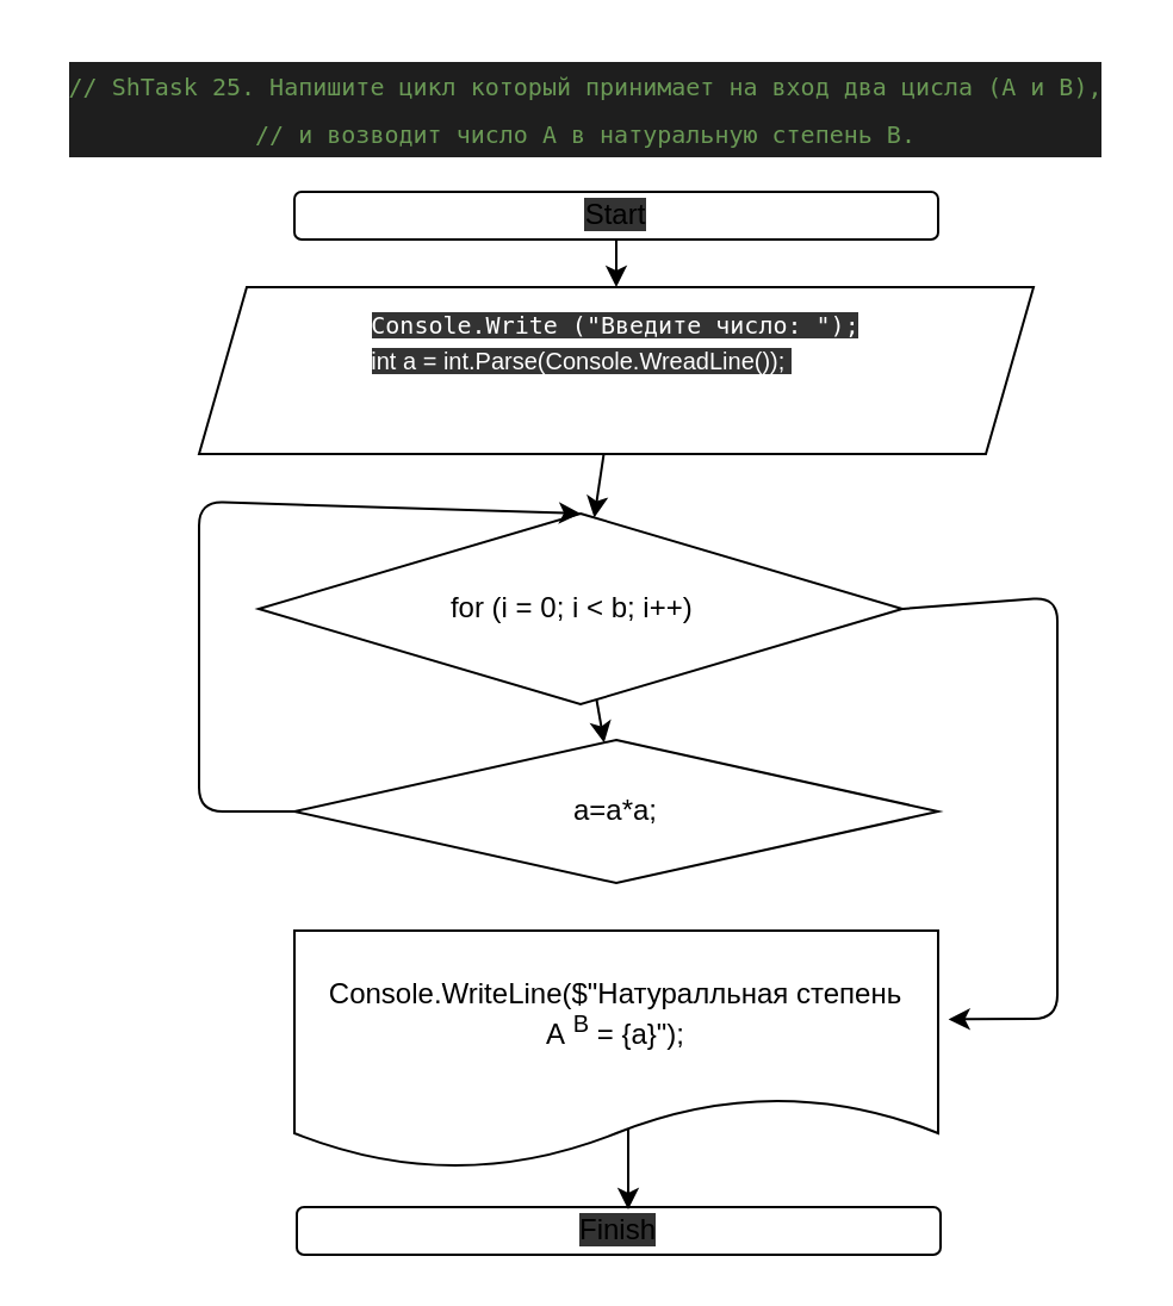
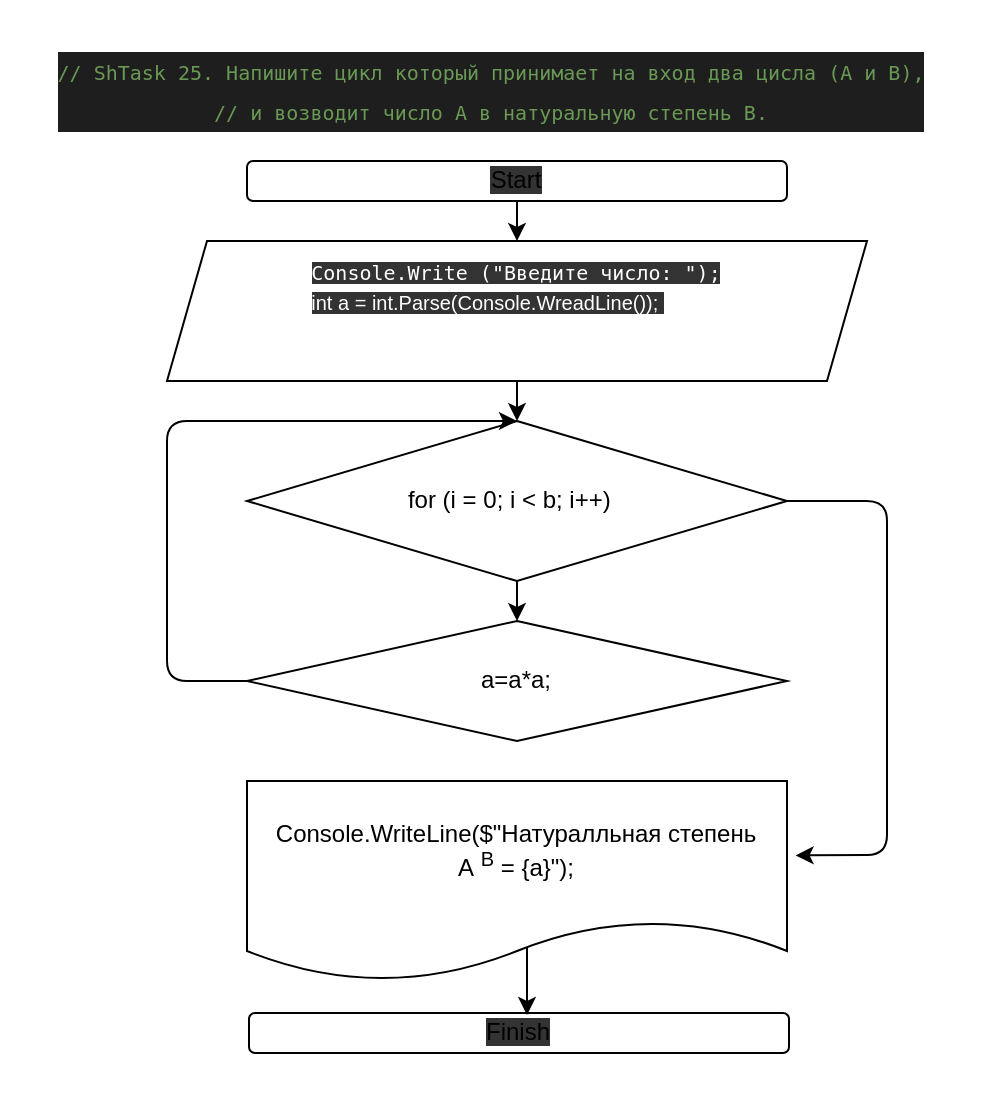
  <mxCell id="0" />
  <mxCell id="1" parent="0" />
  <mxCell id="2" value="&lt;div style=&quot;color: rgb(212 , 212 , 212) ; background-color: rgb(30 , 30 , 30) ; font-family: &amp;#34;droid sans mono&amp;#34; , &amp;#34;monospace&amp;#34; , monospace ; font-size: 14px ; line-height: 19px&quot;&gt;&lt;div&gt;&lt;span style=&quot;color: rgb(106 , 153 , 85) ; font-size: 10px&quot;&gt;// ShTask 25. Напишите цикл который принимает на вход два цисла (А и В), &lt;/span&gt;&lt;/div&gt;&lt;div&gt;&lt;span style=&quot;color: rgb(106 , 153 , 85) ; font-size: 10px&quot;&gt;// и возводит число А в натуральную степень В.&lt;/span&gt;&lt;/div&gt;&lt;/div&gt;" style="text;html=1;align=center;verticalAlign=middle;resizable=0;points=[];autosize=1;strokeColor=none;fillColor=default;rotation=0;" parent="1" vertex="1"><mxGeometry x="20" y="20" width="450" height="50" as="geometry" /></mxCell>
  <mxCell id="3" value="" style="edgeStyle=none;html=1;fontSize=10;fontColor=#FFFFFF;" parent="1" source="4" target="7" edge="1"><mxGeometry relative="1" as="geometry" /></mxCell>
  <mxCell id="4" value="&lt;span style=&quot;background-color: rgb(51 , 51 , 51)&quot;&gt;Start&lt;/span&gt;" style="rounded=1;whiteSpace=wrap;html=1;fontSize=12;fillColor=default;align=center;rotation=0;" parent="1" vertex="1"><mxGeometry x="123" y="80" width="270" height="20" as="geometry" /></mxCell>
  <mxCell id="5" value="Console.WriteLine($&quot;Натуралльная степень &lt;br&gt;А &lt;sup&gt;B&lt;/sup&gt; = {a}&quot;);" style="shape=document;whiteSpace=wrap;html=1;boundedLbl=1;fontSize=12;fillColor=default;shadow=0;rotation=0;" parent="1" vertex="1"><mxGeometry x="123" y="390" width="270" height="100" as="geometry" /></mxCell>
  <mxCell id="6" value="" style="edgeStyle=none;html=1;fontSize=10;fontColor=#FFFFFF;" parent="1" source="7" target="9" edge="1"><mxGeometry relative="1" as="geometry" /></mxCell>
  <mxCell id="7" value="&lt;pre&gt;&lt;div style=&quot;text-align: left&quot;&gt;&lt;span style=&quot;font-family: &amp;#34;droid sans mono&amp;#34; , &amp;#34;monospace&amp;#34; , monospace ; font-size: 10px ; color: rgb(255 , 255 , 255) ; white-space: normal ; background-color: rgb(51 , 51 , 51)&quot;&gt;Console.Write (&quot;Введите число: &quot;);&lt;/span&gt;&lt;/div&gt;&lt;div style=&quot;text-align: left&quot;&gt;&lt;span style=&quot;font-size: 10px ; color: rgb(255 , 255 , 255) ; font-family: &amp;#34;helvetica&amp;#34; ; white-space: normal ; background-color: rgb(51 , 51 , 51)&quot;&gt;int a = int.Parse(Console.WreadLine());&amp;nbsp;&lt;/span&gt;&lt;/div&gt;&lt;span style=&quot;background-color: rgb(51 , 51 , 51)&quot;&gt;&lt;span style=&quot;color: rgb(255 , 255 , 255) ; font-size: 10px ; font-family: &amp;#34;droid sans mono&amp;#34; , &amp;#34;monospace&amp;#34; , monospace&quot;&gt;&lt;div style=&quot;text-align: left&quot;&gt;&lt;span style=&quot;white-space: normal&quot;&gt;Console.Write (&quot;Введите число: &quot;);&lt;/span&gt;&lt;/div&gt;&lt;/span&gt;&lt;span style=&quot;color: rgb(255 , 255 , 255) ; font-size: 10px&quot;&gt;&lt;div style=&quot;text-align: left&quot;&gt;&lt;span style=&quot;font-family: &amp;#34;helvetica&amp;#34; ; white-space: normal&quot;&gt;int a = int.Parse(Console.WreadLine());&lt;/span&gt;&lt;/div&gt;&lt;/span&gt;&lt;/span&gt;&lt;/pre&gt;&lt;p&gt;&lt;/p&gt;&lt;p&gt;&lt;/p&gt;&lt;p&gt;&lt;/p&gt;" style="shape=parallelogram;perimeter=parallelogramPerimeter;whiteSpace=wrap;html=1;fixedSize=1;fontSize=12;fillColor=default;size=20;rotation=0;" parent="1" vertex="1"><mxGeometry x="83" y="120" width="350" height="70" as="geometry" /></mxCell>
  <mxCell id="8" value="" style="edgeStyle=none;html=1;fontSize=10;fontColor=#FFFFFF;" parent="1" source="9" target="10" edge="1"><mxGeometry relative="1" as="geometry" /></mxCell>
- <mxCell id="9" value="for (i = 0; i &amp;lt;&amp;nbsp;b; i++)&amp;nbsp;&amp;nbsp;" style="rhombus;whiteSpace=wrap;html=1;" parent="1" vertex="1"><mxGeometry x="108" y="215" width="270" height="80" as="geometry" /></mxCell>
+ <mxCell id="9" value="for (i = 0; i &amp;lt;&amp;nbsp;b; i++)&amp;nbsp;&amp;nbsp;" style="rhombus;whiteSpace=wrap;html=1;" parent="1" vertex="1"><mxGeometry x="123" y="210" width="270" height="80" as="geometry" /></mxCell>
  <mxCell id="10" value="a=a*a;" style="rhombus;whiteSpace=wrap;html=1;" parent="1" vertex="1"><mxGeometry x="123" y="310" width="270" height="60" as="geometry" /></mxCell>
  <mxCell id="11" value="" style="endArrow=classic;html=1;fontSize=10;fontColor=#FFFFFF;entryX=0.5;entryY=0;entryDx=0;entryDy=0;exitX=0;exitY=0.5;exitDx=0;exitDy=0;" parent="1" source="10" target="9" edge="1"><mxGeometry width="50" height="50" relative="1" as="geometry"><mxPoint x="113" y="340" as="sourcePoint" /><mxPoint x="73" y="210" as="targetPoint" /><Array as="points"><mxPoint x="83" y="340" /><mxPoint x="83" y="210" /></Array></mxGeometry></mxCell>
  <mxCell id="12" value="" style="endArrow=classic;html=1;fontSize=10;fontColor=#FFFFFF;exitX=1;exitY=0.5;exitDx=0;exitDy=0;entryX=1.016;entryY=0.372;entryDx=0;entryDy=0;entryPerimeter=0;" parent="1" source="9" target="5" edge="1"><mxGeometry width="50" height="50" relative="1" as="geometry"><mxPoint x="463" y="360" as="sourcePoint" /><mxPoint x="463" y="380" as="targetPoint" /><Array as="points"><mxPoint x="443" y="250" /><mxPoint x="443" y="290" /><mxPoint x="443" y="427" /></Array></mxGeometry></mxCell>
  <mxCell id="13" value="&lt;span style=&quot;background-color: rgb(51 , 51 , 51)&quot;&gt;Finish&lt;/span&gt;" style="rounded=1;whiteSpace=wrap;html=1;fontSize=12;fillColor=default;align=center;rotation=0;" parent="1" vertex="1"><mxGeometry x="124" y="506" width="270" height="20" as="geometry" /></mxCell>
  <mxCell id="14" value="" style="edgeStyle=none;html=1;fontSize=10;fontColor=#FFFFFF;" parent="1" edge="1"><mxGeometry relative="1" as="geometry"><mxPoint x="263" y="473" as="sourcePoint" /><mxPoint x="263" y="507" as="targetPoint" /></mxGeometry></mxCell>
